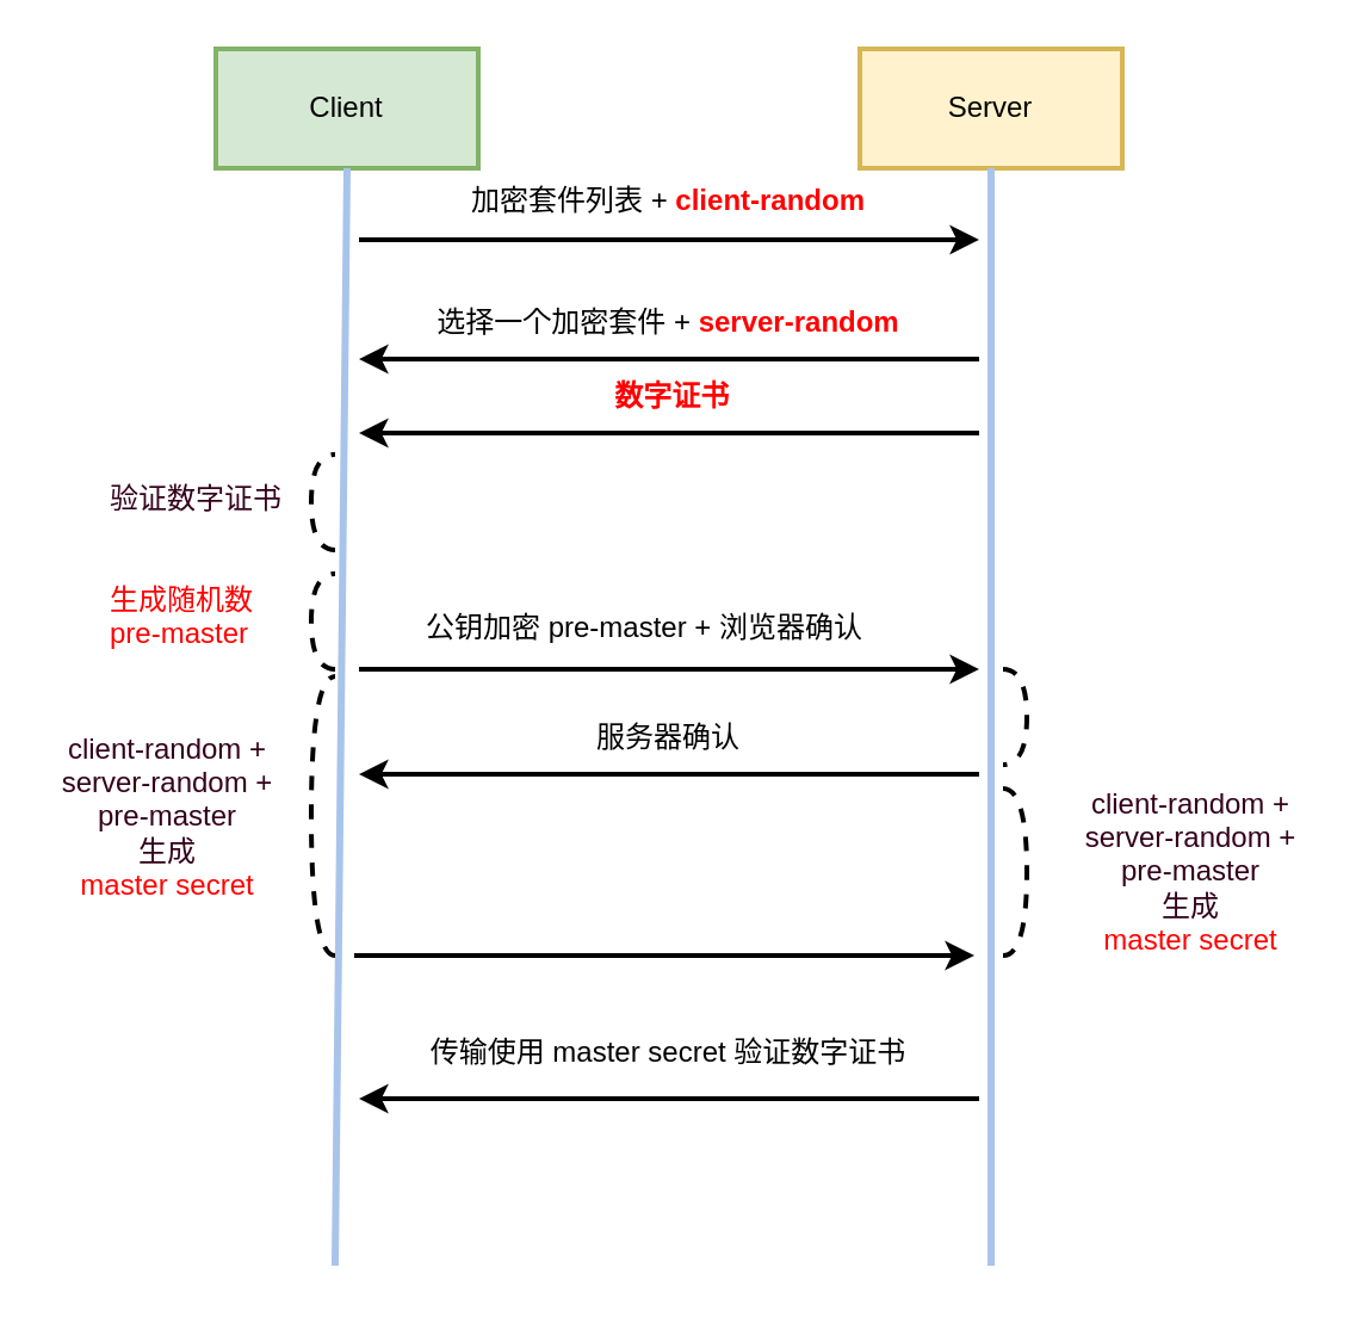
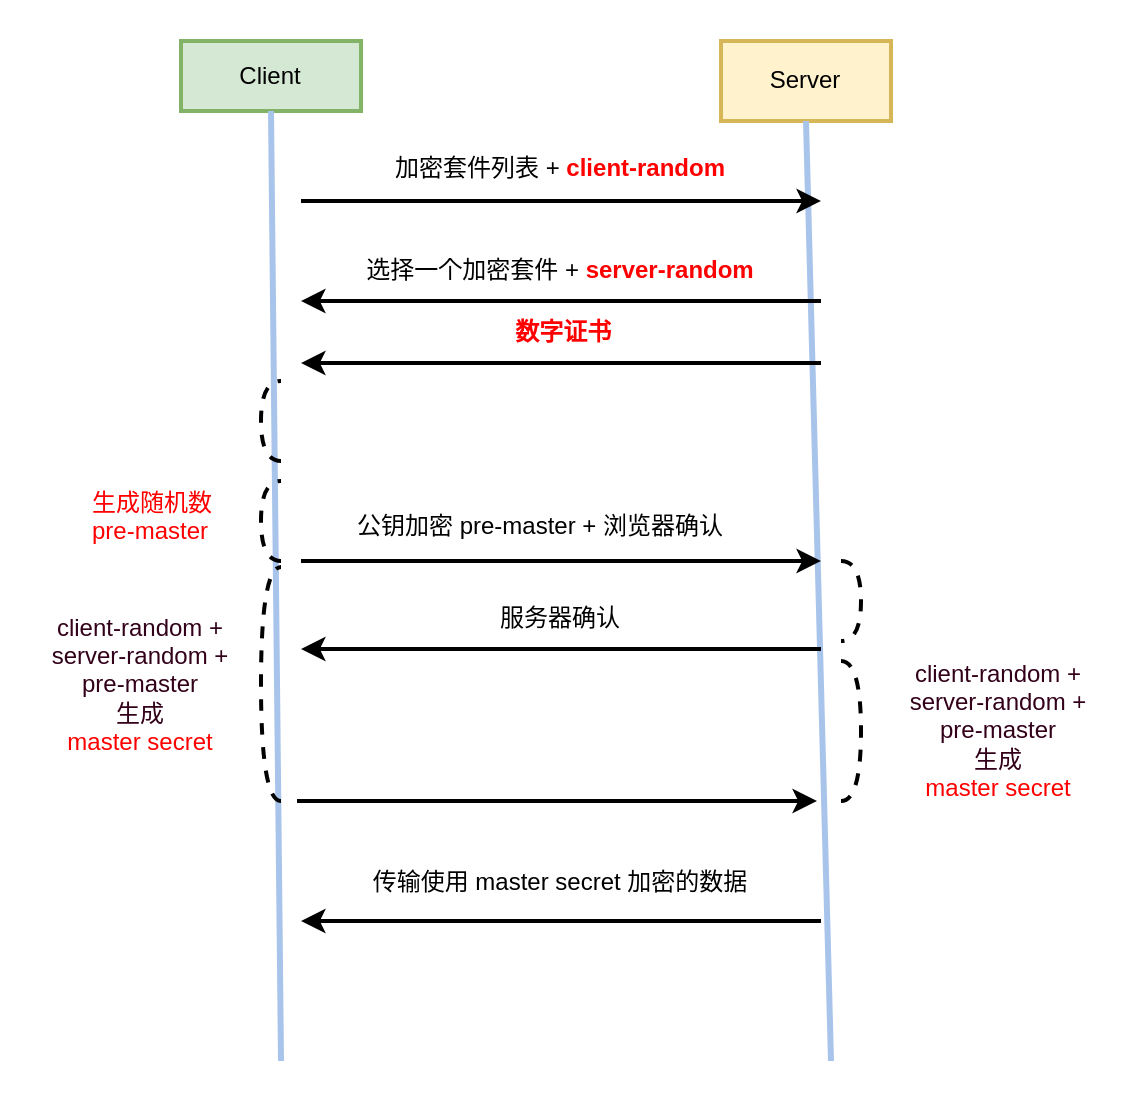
  <mxCell id="0" />
  <mxCell id="1" parent="0" />
- <mxCell id="2" value="Client" style="rounded=0;whiteSpace=wrap;html=1;fillColor=#d5e8d4;strokeColor=#82b366;strokeWidth=2;" vertex="1" parent="1"><mxGeometry x="90" y="20" width="110" height="50" as="geometry" /></mxCell>
- <mxCell id="3" value="Server" style="rounded=0;whiteSpace=wrap;html=1;fillColor=#fff2cc;strokeColor=#d6b656;strokeWidth=2;" vertex="1" parent="1"><mxGeometry x="360" y="20" width="110" height="50" as="geometry" /></mxCell>
+ <mxCell id="2" value="Client" style="rounded=0;whiteSpace=wrap;html=1;fillColor=#d5e8d4;strokeColor=#82b366;strokeWidth=2;" vertex="1" parent="1"><mxGeometry x="90" y="20" width="90" height="35" as="geometry" /></mxCell>
+ <mxCell id="3" value="Server" style="rounded=0;whiteSpace=wrap;html=1;fillColor=#fff2cc;strokeColor=#d6b656;strokeWidth=2;" vertex="1" parent="1"><mxGeometry x="360" y="20" width="85" height="40" as="geometry" /></mxCell>
  <mxCell id="4" value="" style="endArrow=none;html=1;rounded=0;entryX=0.5;entryY=1;entryDx=0;entryDy=0;strokeWidth=3;strokeColor=#A9C4EB;" edge="1" parent="1" target="2"><mxGeometry width="50" height="50" relative="1" as="geometry"><mxPoint x="140" y="530" as="sourcePoint" /><mxPoint x="170" y="100" as="targetPoint" /></mxGeometry></mxCell>
  <mxCell id="5" value="" style="endArrow=none;html=1;rounded=0;entryX=0.5;entryY=1;entryDx=0;entryDy=0;strokeWidth=3;strokeColor=#A9C4EB;" edge="1" parent="1" target="3"><mxGeometry width="50" height="50" relative="1" as="geometry"><mxPoint x="415" y="530" as="sourcePoint" /><mxPoint x="430" y="100" as="targetPoint" /></mxGeometry></mxCell>
  <mxCell id="6" value="" style="endArrow=classic;html=1;rounded=0;strokeWidth=2;" edge="1" parent="1"><mxGeometry width="50" height="50" relative="1" as="geometry"><mxPoint x="150" y="100" as="sourcePoint" /><mxPoint x="410" y="100" as="targetPoint" /></mxGeometry></mxCell>
  <mxCell id="7" value="加密套件列表 + &lt;font color=&quot;#FF0000&quot;&gt;&lt;b&gt;client-random&lt;/b&gt;&lt;/font&gt;" style="text;html=1;strokeColor=none;fillColor=none;align=center;verticalAlign=middle;whiteSpace=wrap;rounded=0;" vertex="1" parent="1"><mxGeometry x="160" y="74" width="240" height="20" as="geometry" /></mxCell>
  <mxCell id="8" value="选择一个加密套件 + &lt;font color=&quot;#FF0000&quot;&gt;&lt;b&gt;server-random&lt;/b&gt;&lt;/font&gt;" style="text;html=1;strokeColor=none;fillColor=none;align=center;verticalAlign=middle;whiteSpace=wrap;rounded=0;" vertex="1" parent="1"><mxGeometry x="160" y="120" width="240" height="30" as="geometry" /></mxCell>
  <mxCell id="9" value="" style="endArrow=classic;html=1;rounded=0;strokeWidth=2;" edge="1" parent="1"><mxGeometry width="50" height="50" relative="1" as="geometry"><mxPoint x="410" y="150" as="sourcePoint" /><mxPoint x="150" y="150" as="targetPoint" /></mxGeometry></mxCell>
  <mxCell id="10" value="&amp;nbsp;&lt;font color=&quot;#FF0000&quot;&gt;&lt;b&gt;数字证书&lt;/b&gt;&lt;/font&gt;" style="text;html=1;strokeColor=none;fillColor=none;align=center;verticalAlign=middle;whiteSpace=wrap;rounded=0;" vertex="1" parent="1"><mxGeometry x="160" y="155" width="240" height="22" as="geometry" /></mxCell>
  <mxCell id="11" value="" style="endArrow=classic;html=1;rounded=0;strokeWidth=2;" edge="1" parent="1"><mxGeometry width="50" height="50" relative="1" as="geometry"><mxPoint x="410" y="181" as="sourcePoint" /><mxPoint x="150" y="181" as="targetPoint" /></mxGeometry></mxCell>
  <mxCell id="12" value="" style="shape=requiredInterface;html=1;verticalLabelPosition=bottom;sketch=0;dashed=1;fontColor=#FF0000;strokeWidth=2;direction=west;" vertex="1" parent="1"><mxGeometry x="130" y="190" width="10" height="40" as="geometry" /></mxCell>
- <mxCell id="13" value="验证数字证书" style="text;strokeColor=none;fillColor=none;spacingLeft=4;spacingRight=4;overflow=hidden;rotatable=0;points=[[0,0.5],[1,0.5]];portConstraint=eastwest;fontSize=12;dashed=1;fontColor=#33001A;" vertex="1" parent="1"><mxGeometry x="40" y="195" width="90" height="30" as="geometry" /></mxCell>
  <mxCell id="14" value="" style="shape=requiredInterface;html=1;verticalLabelPosition=bottom;sketch=0;dashed=1;fontColor=#FF0000;strokeWidth=2;direction=west;" vertex="1" parent="1"><mxGeometry x="130" y="240" width="10" height="40" as="geometry" /></mxCell>
  <mxCell id="15" value="生成随机数&#10;pre-master" style="text;strokeColor=none;fillColor=none;spacingLeft=4;spacingRight=4;overflow=hidden;rotatable=0;points=[[0,0.5],[1,0.5]];portConstraint=eastwest;fontSize=12;dashed=1;fontColor=#FF0000;" vertex="1" parent="1"><mxGeometry x="40" y="237.5" width="90" height="45" as="geometry" /></mxCell>
  <mxCell id="16" value="" style="endArrow=classic;html=1;rounded=0;strokeWidth=2;" edge="1" parent="1"><mxGeometry width="50" height="50" relative="1" as="geometry"><mxPoint x="150" y="280" as="sourcePoint" /><mxPoint x="410" y="280" as="targetPoint" /></mxGeometry></mxCell>
  <mxCell id="17" value="公钥加密 pre-master + 浏览器确认" style="text;html=1;strokeColor=none;fillColor=none;align=center;verticalAlign=middle;whiteSpace=wrap;rounded=0;" vertex="1" parent="1"><mxGeometry x="150" y="245" width="240" height="35" as="geometry" /></mxCell>
  <mxCell id="18" value="" style="shape=requiredInterface;html=1;verticalLabelPosition=bottom;sketch=0;dashed=1;fontColor=#FF0000;strokeWidth=2;direction=east;" vertex="1" parent="1"><mxGeometry x="420" y="280" width="10" height="40" as="geometry" /></mxCell>
  <mxCell id="19" value="" style="endArrow=classic;html=1;rounded=0;strokeWidth=2;" edge="1" parent="1"><mxGeometry width="50" height="50" relative="1" as="geometry"><mxPoint x="410" y="324" as="sourcePoint" /><mxPoint x="150" y="324" as="targetPoint" /></mxGeometry></mxCell>
  <mxCell id="20" value="服务器确认" style="text;html=1;strokeColor=none;fillColor=none;align=center;verticalAlign=middle;whiteSpace=wrap;rounded=0;" vertex="1" parent="1"><mxGeometry x="160" y="298" width="240" height="21" as="geometry" /></mxCell>
  <mxCell id="21" value="" style="shape=requiredInterface;html=1;verticalLabelPosition=bottom;sketch=0;dashed=1;fontColor=#FF0000;strokeWidth=2;direction=east;" vertex="1" parent="1"><mxGeometry x="420" y="330" width="10" height="70" as="geometry" /></mxCell>
  <mxCell id="22" value="&lt;div&gt;&lt;font color=&quot;#33001A&quot;&gt;client-random +&lt;/font&gt;&lt;/div&gt;&lt;div&gt;&lt;font color=&quot;#33001A&quot;&gt;server-random + &lt;br&gt;&lt;/font&gt;&lt;/div&gt;&lt;div&gt;&lt;font color=&quot;#33001A&quot;&gt;pre-master&lt;/font&gt;&lt;/div&gt;&lt;div&gt;&lt;font color=&quot;#33001A&quot;&gt;生成&lt;/font&gt;&lt;/div&gt;&lt;div&gt;master secret&lt;br&gt;&lt;/div&gt;" style="text;html=1;strokeColor=none;fillColor=none;align=center;verticalAlign=middle;whiteSpace=wrap;rounded=0;dashed=1;fontColor=#FF0000;" vertex="1" parent="1"><mxGeometry x="449" y="330" width="100" height="70" as="geometry" /></mxCell>
  <mxCell id="23" value="" style="shape=requiredInterface;html=1;verticalLabelPosition=bottom;sketch=0;dashed=1;fontColor=#FF0000;strokeWidth=2;direction=west;" vertex="1" parent="1"><mxGeometry x="130" y="283" width="10" height="117" as="geometry" /></mxCell>
  <mxCell id="24" value="&lt;div&gt;&lt;font color=&quot;#33001A&quot;&gt;client-random +&lt;/font&gt;&lt;/div&gt;&lt;div&gt;&lt;font color=&quot;#33001A&quot;&gt;server-random + &lt;br&gt;&lt;/font&gt;&lt;/div&gt;&lt;div&gt;&lt;font color=&quot;#33001A&quot;&gt;pre-master&lt;/font&gt;&lt;/div&gt;&lt;div&gt;&lt;font color=&quot;#33001A&quot;&gt;生成&lt;/font&gt;&lt;/div&gt;&lt;div&gt;master secret&lt;br&gt;&lt;/div&gt;" style="text;html=1;strokeColor=none;fillColor=none;align=center;verticalAlign=middle;whiteSpace=wrap;rounded=0;dashed=1;fontColor=#FF0000;" vertex="1" parent="1"><mxGeometry x="20" y="306.5" width="100" height="70" as="geometry" /></mxCell>
  <mxCell id="25" value="" style="endArrow=classic;html=1;rounded=0;strokeWidth=2;" edge="1" parent="1"><mxGeometry width="50" height="50" relative="1" as="geometry"><mxPoint x="148" y="400" as="sourcePoint" /><mxPoint x="408" y="400" as="targetPoint" /></mxGeometry></mxCell>
  <mxCell id="26" value="" style="endArrow=classic;html=1;rounded=0;strokeWidth=2;" edge="1" parent="1"><mxGeometry width="50" height="50" relative="1" as="geometry"><mxPoint x="410" y="460" as="sourcePoint" /><mxPoint x="150" y="460" as="targetPoint" /></mxGeometry></mxCell>
- <mxCell id="27" value="传输使用 master secret 验证数字证书" style="text;html=1;strokeColor=none;fillColor=none;align=center;verticalAlign=middle;whiteSpace=wrap;rounded=0;" vertex="1" parent="1"><mxGeometry x="160" y="430" width="240" height="21" as="geometry" /></mxCell>
+ <mxCell id="27" value="传输使用 master secret 加密的数据" style="text;html=1;strokeColor=none;fillColor=none;align=center;verticalAlign=middle;whiteSpace=wrap;rounded=0;" vertex="1" parent="1"><mxGeometry x="160" y="430" width="240" height="21" as="geometry" /></mxCell>
